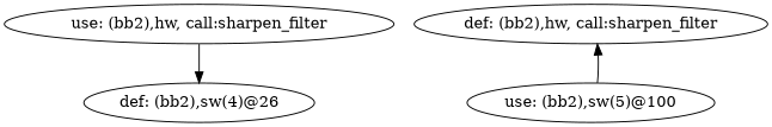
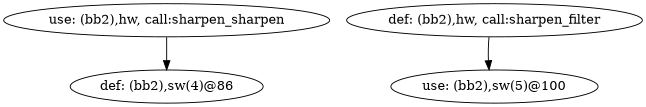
  digraph {
-   n1 [label="def: (bb2),sw(4)@26"]
-   n2 [label="use: (bb2),hw, call:sharpen_filter"]
+   n1 [label="def: (bb2),sw(4)@86"]
+   n2 [label="use: (bb2),hw, call:sharpen_sharpen"]
    n3 [label="def: (bb2),hw, call:sharpen_filter"]
    n4 [label="use: (bb2),sw(5)@100"]
    n2 -> n1
-   n4 -> n3
+   n3 -> n4
  }
